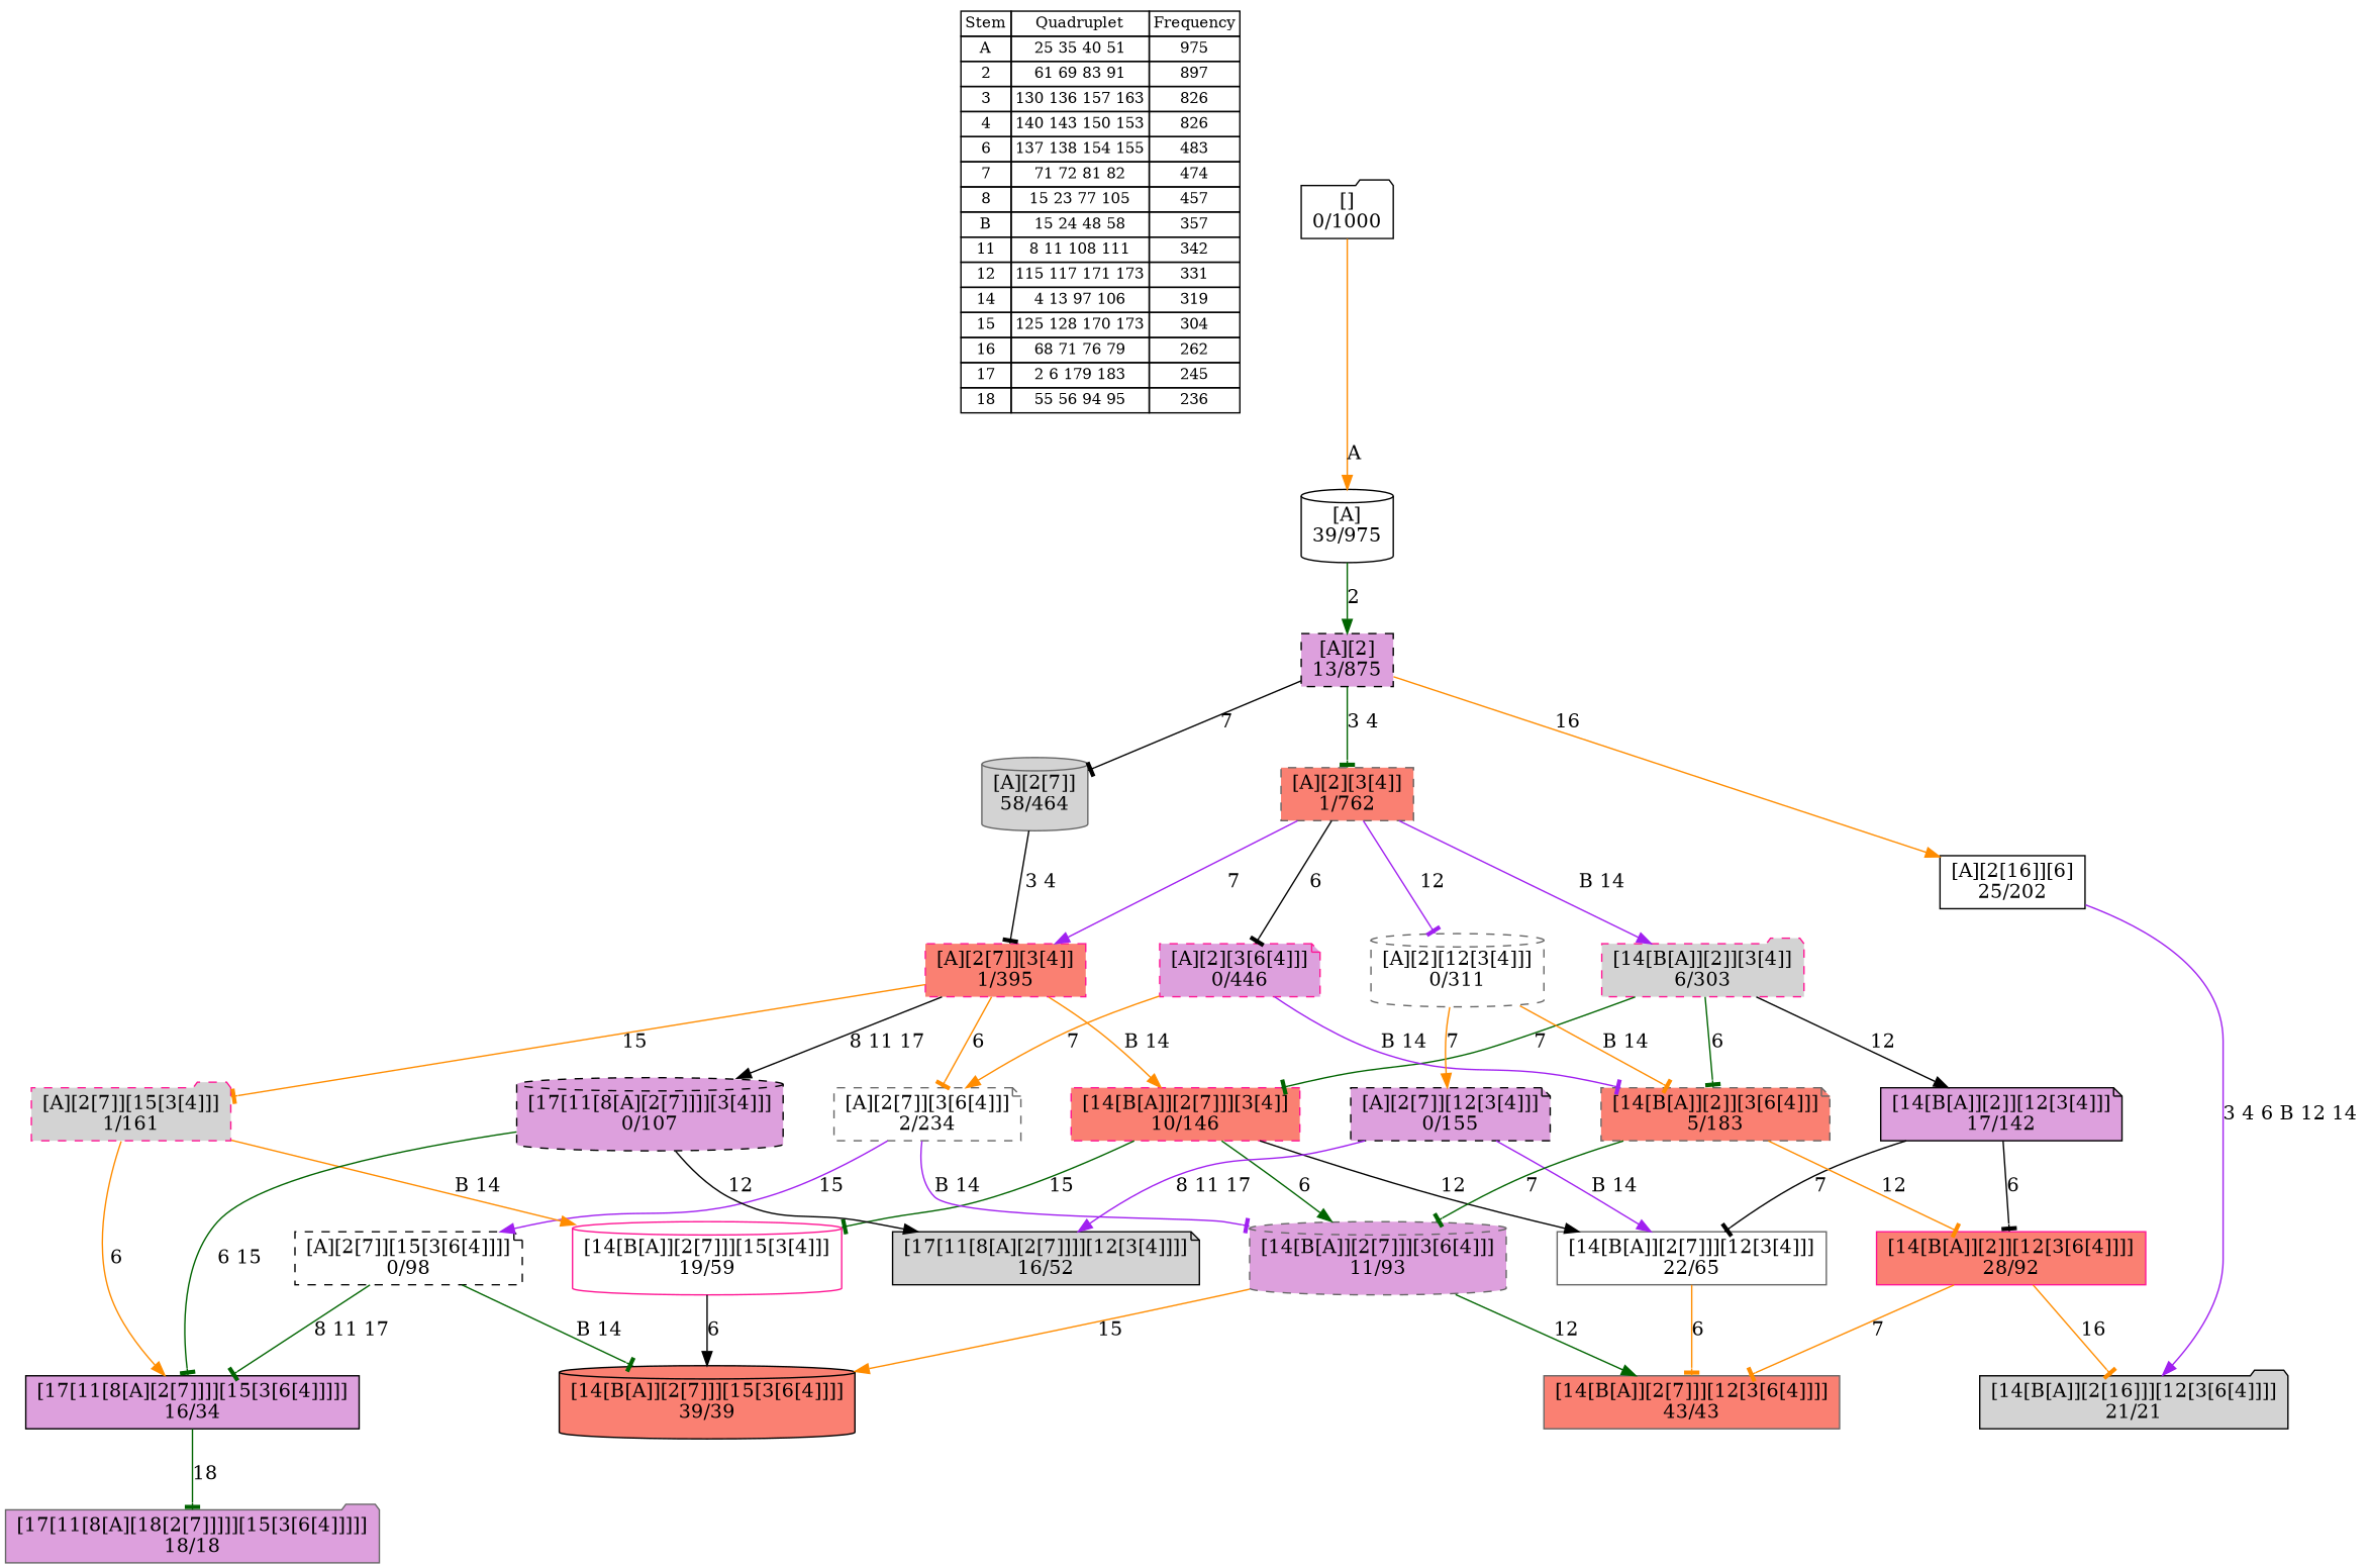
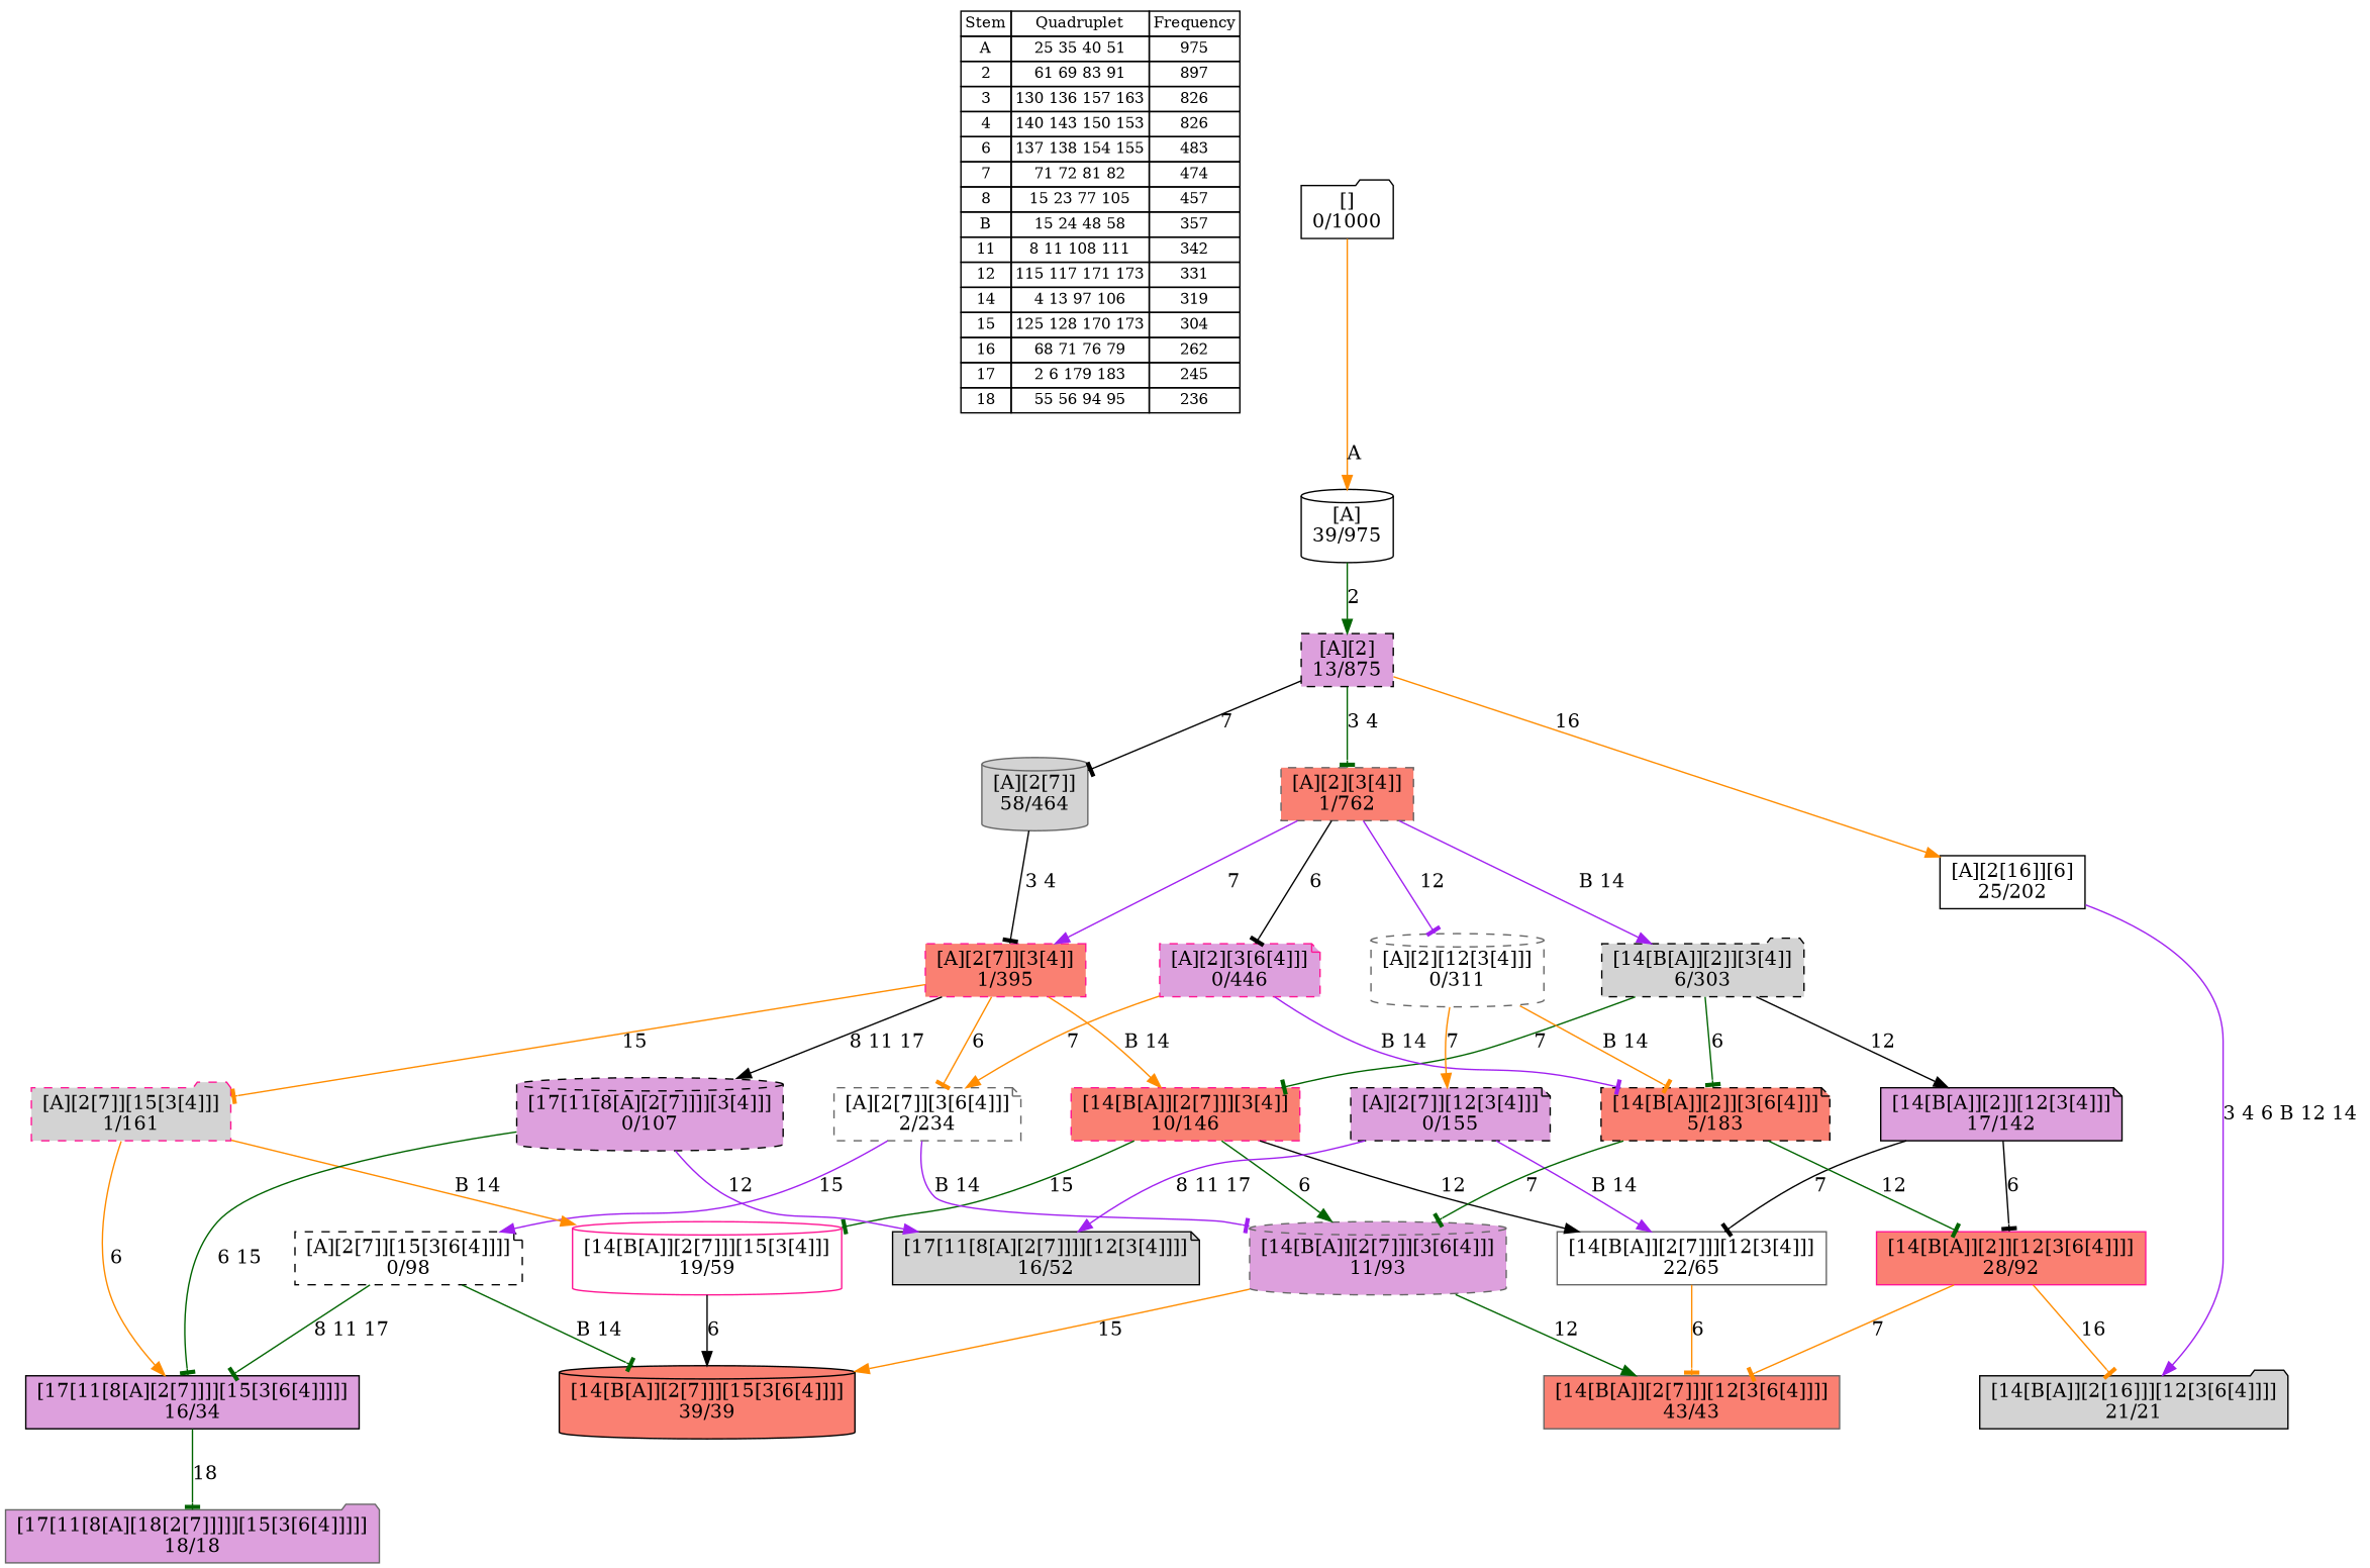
  digraph {
    nodesep=0.5
    node [shape=box color=black fillcolor=white style=filled]
    edge [arrowhead=tee color=darkorange]
    n1 [fontsize=11 label=< <table border="0" cellborder="1" cellspacing="0"><tr><td>Stem</td><td>Quadruplet</td><td>Frequency</td></tr> <tr><td>A</td><td>25 35 40 51</td><td>975</td></tr> <tr><td>2</td><td>61 69 83 91</td><td>897</td></tr> <tr><td>3</td><td>130 136 157 163</td><td>826</td></tr> <tr><td>4</td><td>140 143 150 153</td><td>826</td></tr> <tr><td>6</td><td>137 138 154 155</td><td>483</td></tr> <tr><td>7</td><td>71 72 81 82</td><td>474</td></tr> <tr><td>8</td><td>15 23 77 105</td><td>457</td></tr> <tr><td>B</td><td>15 24 48 58</td><td>357</td></tr> <tr><td>11</td><td>8 11 108 111</td><td>342</td></tr> <tr><td>12</td><td>115 117 171 173</td><td>331</td></tr> <tr><td>14</td><td>4 13 97 106</td><td>319</td></tr> <tr><td>15</td><td>125 128 170 173</td><td>304</td></tr> <tr><td>16</td><td>68 71 76 79</td><td>262</td></tr> <tr><td>17</td><td>2 6 179 183</td><td>245</td></tr> <tr><td>18</td><td>55 56 94 95</td><td>236</td></tr> </table>> shape=plaintext color="" fillcolor="" style=""]
    n2 [color=gray40 fillcolor=lightgrey label="[A][2[7]]\n58/464" shape=cylinder]
    n3 [color=deeppink fillcolor=salmon label="[A][2[7]][3[4]]\n1/395" style="dashed,filled"]
    n4 [color=deeppink fillcolor=salmon label="[14[B[A]][2[7]]][3[4]]\n10/146" style="dashed,filled"]
    n5 [color=gray40 label="[A][2[7]][3[6[4]]]\n2/234" shape=note style="dashed,filled"]
    n6 [color=deeppink fillcolor=lightgrey label="[A][2[7]][15[3[4]]]\n1/161" shape=folder style="dashed,filled"]
    n7 [fillcolor=plum label="[17[11[8[A][2[7]]]][3[4]]]\n0/107" shape=cylinder style="dashed,filled"]
    n8 [color=gray40 fillcolor=salmon label="[14[B[A]][2[7]]][12[3[6[4]]]]\n43/43"]
    n9 [fillcolor=salmon label="[14[B[A]][2[7]]][15[3[6[4]]]]\n39/39" shape=cylinder]
    n10 [label="[A]\n39/975" shape=cylinder]
    n11 [fillcolor=plum label="[A][2]\n13/875" style="dashed,filled"]
    n12 [label="[A][2[16]][6]\n25/202"]
    n13 [color=gray40 fillcolor=salmon label="[A][2][3[4]]\n1/762" style="dashed,filled"]
    n14 [color=deeppink fillcolor=salmon label="[14[B[A]][2]][12[3[6[4]]]]\n28/92"]
    n15 [fillcolor=lightgrey label="[14[B[A]][2[16]]][12[3[6[4]]]]\n21/21" shape=folder]
    n16 [color=gray40 label="[14[B[A]][2[7]]][12[3[4]]]\n22/65"]
    n17 [color=deeppink label="[14[B[A]][2[7]]][15[3[4]]]\n19/59" shape=cylinder]
    n18 [color=gray40 fillcolor=plum label="[17[11[8[A][18[2[7]]]]][15[3[6[4]]]]]\n18/18" shape=folder]
    n19 [fillcolor=plum label="[14[B[A]][2]][12[3[4]]]\n17/142" shape=note]
    n20 [fillcolor=plum label="[17[11[8[A][2[7]]]][15[3[6[4]]]]]\n16/34"]
    n21 [fillcolor=lightgrey label="[17[11[8[A][2[7]]]][12[3[4]]]]\n16/52" shape=note]
-   n22 [color=deeppink fillcolor=lightgrey label="[14[B[A]][2]][3[4]]\n6/303" shape=folder style="dashed,filled"]
+   n22 [fillcolor=lightgrey label="[14[B[A]][2]][3[4]]\n6/303" shape=folder style="dashed,filled"]
    n23 [color=deeppink fillcolor=plum label="[A][2][3[6[4]]]\n0/446" shape=note style="dashed,filled"]
    n24 [color=gray40 label="[A][2][12[3[4]]]\n0/311" shape=cylinder style="dashed,filled"]
    n25 [color=gray40 fillcolor=plum label="[14[B[A]][2[7]]][3[6[4]]]\n11/93" shape=cylinder style="dashed,filled"]
    n26 [label="[A][2[7]][15[3[6[4]]]]\n0/98" shape=note style="dashed,filled"]
    n27 [fillcolor=plum label="[A][2[7]][12[3[4]]]\n0/155" shape=note style="dashed,filled"]
-   n28 [color=gray40 fillcolor=salmon label="[14[B[A]][2]][3[6[4]]]\n5/183" shape=note style="dashed,filled"]
+   n28 [fillcolor=salmon label="[14[B[A]][2]][3[6[4]]]\n5/183" shape=note style="dashed,filled"]
    n29 [label="[]\n0/1000" shape=folder]
    n2 -> n3 [color=black label="3 4 "]
    n3 -> n4 [arrowhead=normal label="B 14 "]
    n3 -> n5 [label="6 "]
    n3 -> n6 [label="15 "]
    n3 -> n7 [arrowhead=normal color=black label="8 11 17 "]
    n4 -> n16 [arrowhead=normal color=black label="12 "]
    n4 -> n17 [color=darkgreen label="15 "]
    n4 -> n25 [arrowhead=normal color=darkgreen label="6 "]
    n5 -> n25 [color=purple label="B 14 "]
    n5 -> n26 [arrowhead=normal color=purple label="15 "]
    n6 -> n17 [arrowhead=normal label="B 14 "]
    n6 -> n20 [arrowhead=normal label="6 "]
    n7 -> n20 [color=darkgreen label="6 15 "]
-   n7 -> n21 [arrowhead=normal color=black label="12 "]
+   n7 -> n21 [arrowhead=normal color=purple label="12 "]
    n10 -> n11 [arrowhead=normal color=darkgreen label="2 "]
    n11 -> n2 [color=black label="7 "]
    n11 -> n12 [arrowhead=normal label="16 "]
    n11 -> n13 [color=darkgreen label="3 4 "]
    n12 -> n15 [arrowhead=normal color=purple label="3 4 6 B 12 14 "]
    n13 -> n3 [arrowhead=normal color=purple label="7 "]
    n13 -> n22 [arrowhead=normal color=purple label="B 14 "]
    n13 -> n23 [color=black label="6 "]
    n13 -> n24 [color=purple label="12 "]
    n14 -> n8 [label="7 "]
    n14 -> n15 [label="16 "]
    n16 -> n8 [label="6 "]
    n17 -> n9 [arrowhead=normal color=black label="6 "]
    n19 -> n14 [color=black label="6 "]
    n19 -> n16 [color=black label="7 "]
    n20 -> n18 [color=darkgreen label="18 "]
    n22 -> n4 [color=darkgreen label="7 "]
    n22 -> n19 [arrowhead=normal color=black label="12 "]
    n22 -> n28 [color=darkgreen label="6 "]
    n23 -> n5 [arrowhead=normal label="7 "]
    n23 -> n28 [color=purple label="B 14 "]
    n24 -> n27 [arrowhead=normal label="7 "]
    n24 -> n28 [label="B 14 "]
    n25 -> n8 [arrowhead=normal color=darkgreen label="12 "]
    n25 -> n9 [arrowhead=normal label="15 "]
    n26 -> n9 [color=darkgreen label="B 14 "]
    n26 -> n20 [color=darkgreen label="8 11 17 "]
    n27 -> n16 [arrowhead=normal color=purple label="B 14 "]
    n27 -> n21 [arrowhead=normal color=purple label="8 11 17 "]
-   n28 -> n14 [label="12 "]
+   n28 -> n14 [color=darkgreen label="12 "]
    n28 -> n25 [color=darkgreen label="7 "]
    n29 -> n10 [arrowhead=normal label="A "]
  }
